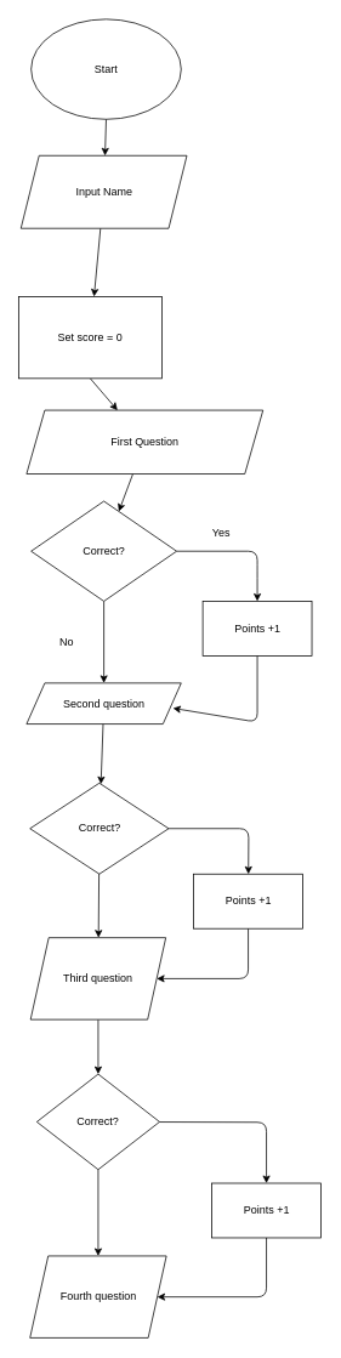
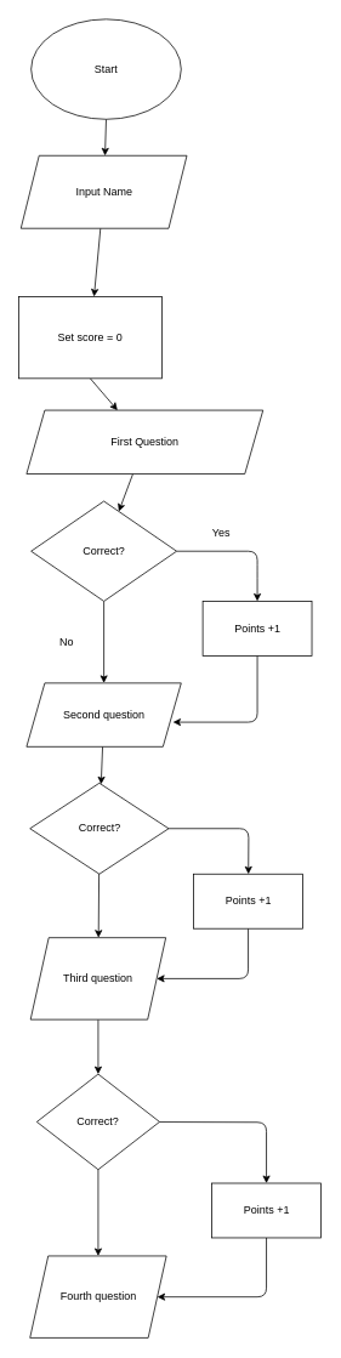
  <mxCell id="0" />
  <mxCell id="1" parent="0" />
  <mxCell id="2" style="edgeStyle=none;html=1;exitX=0.5;exitY=1;exitDx=0;exitDy=0;" parent="1" source="3" target="5" edge="1"><mxGeometry relative="1" as="geometry" /></mxCell>
  <mxCell id="3" value="Start" style="ellipse;whiteSpace=wrap;html=1;" parent="1" vertex="1"><mxGeometry x="33.75" y="20" width="165" height="110" as="geometry" /></mxCell>
  <mxCell id="4" style="edgeStyle=none;html=1;" edge="1" parent="1" source="5" target="7"><mxGeometry relative="1" as="geometry" /></mxCell>
  <mxCell id="5" value="Input Name" style="shape=parallelogram;perimeter=parallelogramPerimeter;whiteSpace=wrap;html=1;fixedSize=1;" parent="1" vertex="1"><mxGeometry x="22.5" y="170" width="182.5" height="80" as="geometry" /></mxCell>
  <mxCell id="6" style="edgeStyle=none;html=1;exitX=0.5;exitY=1;exitDx=0;exitDy=0;" edge="1" parent="1" source="7" target="9"><mxGeometry relative="1" as="geometry" /></mxCell>
  <mxCell id="7" value="Set score = 0" style="rounded=0;whiteSpace=wrap;html=1;" vertex="1" parent="1"><mxGeometry x="20" y="325" width="157.5" height="90" as="geometry" /></mxCell>
  <mxCell id="8" value="" style="edgeStyle=none;html=1;" edge="1" parent="1" source="9" target="12"><mxGeometry relative="1" as="geometry" /></mxCell>
  <mxCell id="9" value="First Question" style="shape=parallelogram;perimeter=parallelogramPerimeter;whiteSpace=wrap;html=1;fixedSize=1;" vertex="1" parent="1"><mxGeometry x="28.75" y="450" width="260" height="70" as="geometry" /></mxCell>
  <mxCell id="10" value="" style="edgeStyle=none;html=1;" edge="1" parent="1" source="12" target="14"><mxGeometry relative="1" as="geometry"><Array as="points"><mxPoint x="282.5" y="605" /><mxPoint x="282.5" y="625" /></Array></mxGeometry></mxCell>
  <mxCell id="11" value="" style="edgeStyle=none;html=1;" edge="1" parent="1" source="12" target="16"><mxGeometry relative="1" as="geometry" /></mxCell>
  <mxCell id="12" value="Correct?" style="rhombus;whiteSpace=wrap;html=1;" vertex="1" parent="1"><mxGeometry x="33.75" y="550" width="160" height="110" as="geometry" /></mxCell>
  <mxCell id="13" style="edgeStyle=none;html=1;entryX=0.947;entryY=0.614;entryDx=0;entryDy=0;entryPerimeter=0;" edge="1" parent="1" source="14" target="16"><mxGeometry relative="1" as="geometry"><mxPoint x="282.5" y="800" as="targetPoint" /><Array as="points"><mxPoint x="282.5" y="793" /></Array></mxGeometry></mxCell>
  <mxCell id="14" value="Points +1" style="whiteSpace=wrap;html=1;" vertex="1" parent="1"><mxGeometry x="222.5" y="660" width="120" height="60" as="geometry" /></mxCell>
  <mxCell id="15" value="" style="edgeStyle=none;html=1;" edge="1" parent="1" source="16" target="21"><mxGeometry relative="1" as="geometry" /></mxCell>
- <mxCell id="16" value="Second question" style="shape=parallelogram;perimeter=parallelogramPerimeter;whiteSpace=wrap;html=1;fixedSize=1;" vertex="1" parent="1"><mxGeometry x="28.75" y="750" width="170" height="45" as="geometry" /></mxCell>
+ <mxCell id="16" value="Second question" style="shape=parallelogram;perimeter=parallelogramPerimeter;whiteSpace=wrap;html=1;fixedSize=1;" vertex="1" parent="1"><mxGeometry x="28.75" y="750" width="170" height="70" as="geometry" /></mxCell>
  <mxCell id="17" value="Yes" style="text;html=1;strokeColor=none;fillColor=none;align=center;verticalAlign=middle;whiteSpace=wrap;rounded=0;" vertex="1" parent="1"><mxGeometry x="212.5" y="570" width="60" height="30" as="geometry" /></mxCell>
  <mxCell id="18" value="No" style="text;html=1;strokeColor=none;fillColor=none;align=center;verticalAlign=middle;whiteSpace=wrap;rounded=0;" vertex="1" parent="1"><mxGeometry x="42.5" y="690" width="60" height="30" as="geometry" /></mxCell>
  <mxCell id="19" value="" style="edgeStyle=none;html=1;" edge="1" parent="1" source="21" target="23"><mxGeometry relative="1" as="geometry"><Array as="points"><mxPoint x="273" y="910" /></Array></mxGeometry></mxCell>
  <mxCell id="20" value="" style="edgeStyle=none;html=1;" edge="1" parent="1" source="21" target="25"><mxGeometry relative="1" as="geometry" /></mxCell>
  <mxCell id="21" value="Correct?" style="rhombus;whiteSpace=wrap;html=1;" vertex="1" parent="1"><mxGeometry x="32.5" y="860" width="152.5" height="100" as="geometry" /></mxCell>
  <mxCell id="22" value="" style="edgeStyle=none;html=1;entryX=1;entryY=0.5;entryDx=0;entryDy=0;" edge="1" parent="1" source="23" target="25"><mxGeometry relative="1" as="geometry"><mxPoint x="272.5" y="1090" as="targetPoint" /><Array as="points"><mxPoint x="272.5" y="1075" /></Array></mxGeometry></mxCell>
  <mxCell id="23" value="Points +1" style="whiteSpace=wrap;html=1;" vertex="1" parent="1"><mxGeometry x="212.5" y="960" width="120" height="60" as="geometry" /></mxCell>
  <mxCell id="24" value="" style="edgeStyle=none;html=1;" edge="1" parent="1" source="25" target="28"><mxGeometry relative="1" as="geometry" /></mxCell>
  <mxCell id="25" value="Third question" style="shape=parallelogram;perimeter=parallelogramPerimeter;whiteSpace=wrap;html=1;fixedSize=1;" vertex="1" parent="1"><mxGeometry x="33.12" y="1030" width="148.75" height="90" as="geometry" /></mxCell>
  <mxCell id="26" value="" style="edgeStyle=none;html=1;" edge="1" parent="1" source="28" target="30"><mxGeometry relative="1" as="geometry"><Array as="points"><mxPoint x="292.5" y="1233" /></Array></mxGeometry></mxCell>
  <mxCell id="27" value="" style="edgeStyle=none;html=1;" edge="1" parent="1" source="28" target="31"><mxGeometry relative="1" as="geometry" /></mxCell>
  <mxCell id="28" value="Correct?" style="rhombus;whiteSpace=wrap;html=1;" vertex="1" parent="1"><mxGeometry x="40.01" y="1180" width="135" height="105" as="geometry" /></mxCell>
  <mxCell id="29" style="edgeStyle=none;html=1;exitX=0.5;exitY=1;exitDx=0;exitDy=0;entryX=1;entryY=0.5;entryDx=0;entryDy=0;" edge="1" parent="1" source="30" target="31"><mxGeometry relative="1" as="geometry"><Array as="points"><mxPoint x="292.5" y="1425" /></Array></mxGeometry></mxCell>
  <mxCell id="30" value="Points +1" style="whiteSpace=wrap;html=1;" vertex="1" parent="1"><mxGeometry x="232.5" y="1300" width="120" height="60" as="geometry" /></mxCell>
  <mxCell id="31" value="Fourth question" style="shape=parallelogram;perimeter=parallelogramPerimeter;whiteSpace=wrap;html=1;fixedSize=1;" vertex="1" parent="1"><mxGeometry x="32.5" y="1380" width="150" height="90" as="geometry" /></mxCell>
